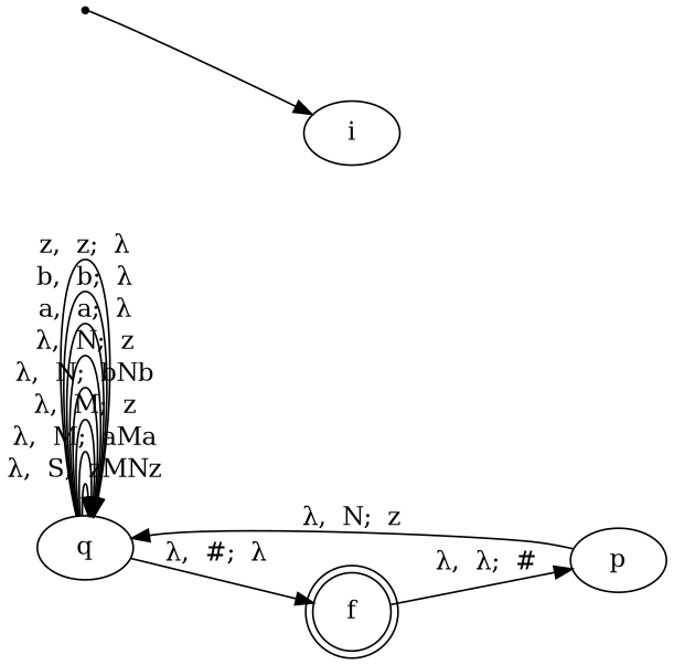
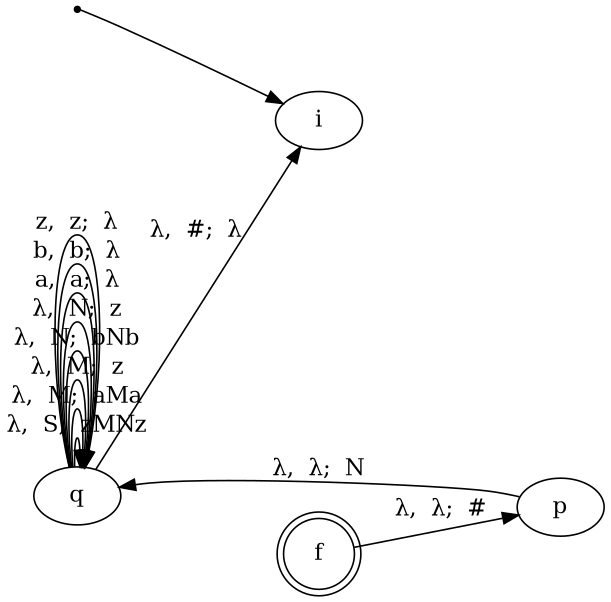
  digraph {
    rankdir=LR
    ini [shape=point]
    i
    p
    q
    f [shape=doublecircle]
    ini -> i
-   p -> q [label="λ,  N;  z"]
+   p -> q [label="λ,  λ;  N"]
    q -> q [label="λ,  S;  zMNz"]
    q -> q [label="λ,  M;  aMa"]
    q -> q [label="λ,  M;  z"]
    q -> q [label="λ,  N;  bNb"]
    q -> q [label="λ,  N;  z"]
    q -> q [label="a,  a;  λ"]
    q -> q [label="b,  b;  λ"]
    q -> q [label="z,  z;  λ"]
-   q -> f [label="λ,  #;  λ"]
+   q -> i [label="λ,  #;  λ"]
    f -> p [label="λ,  λ;  #"]
  }
